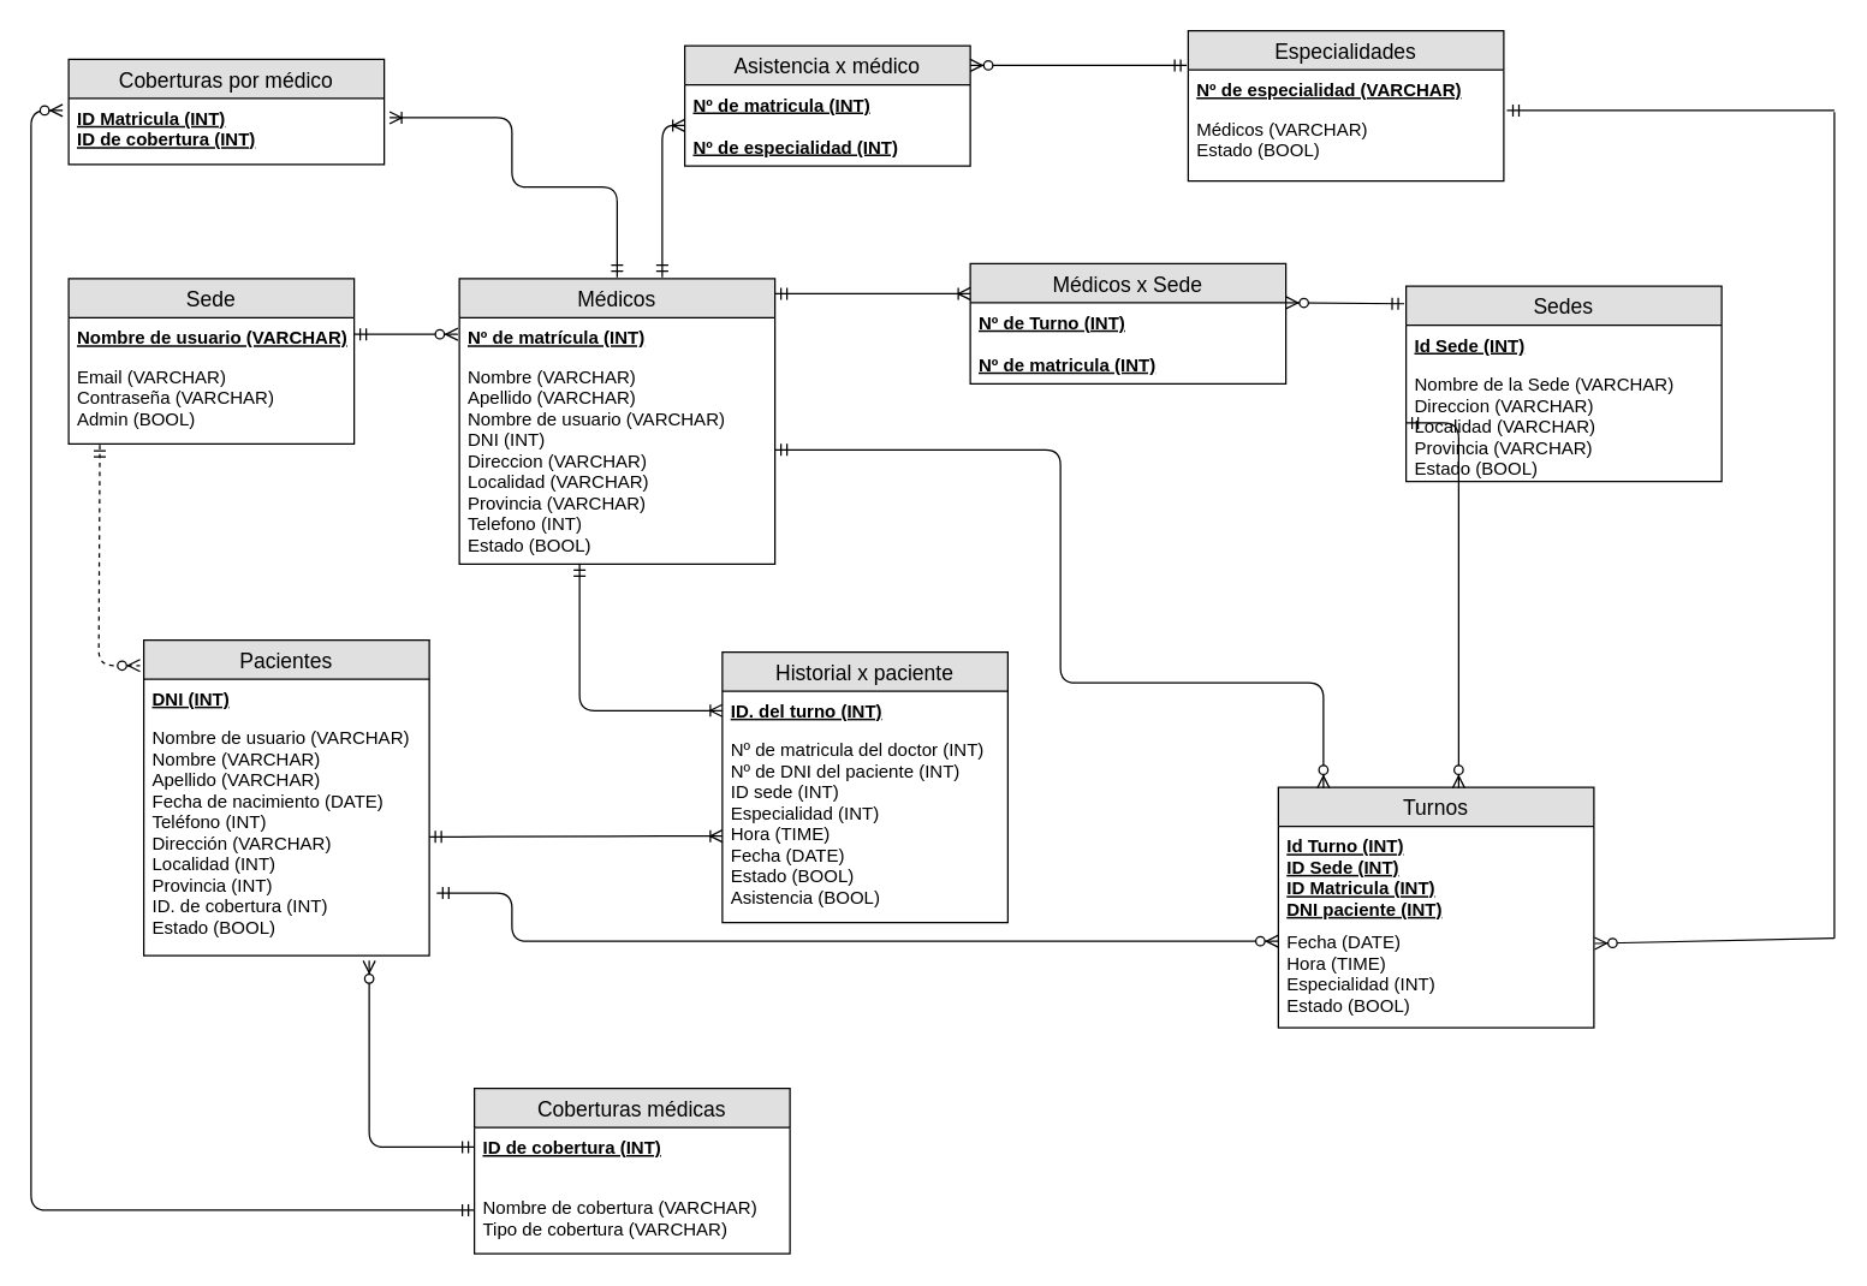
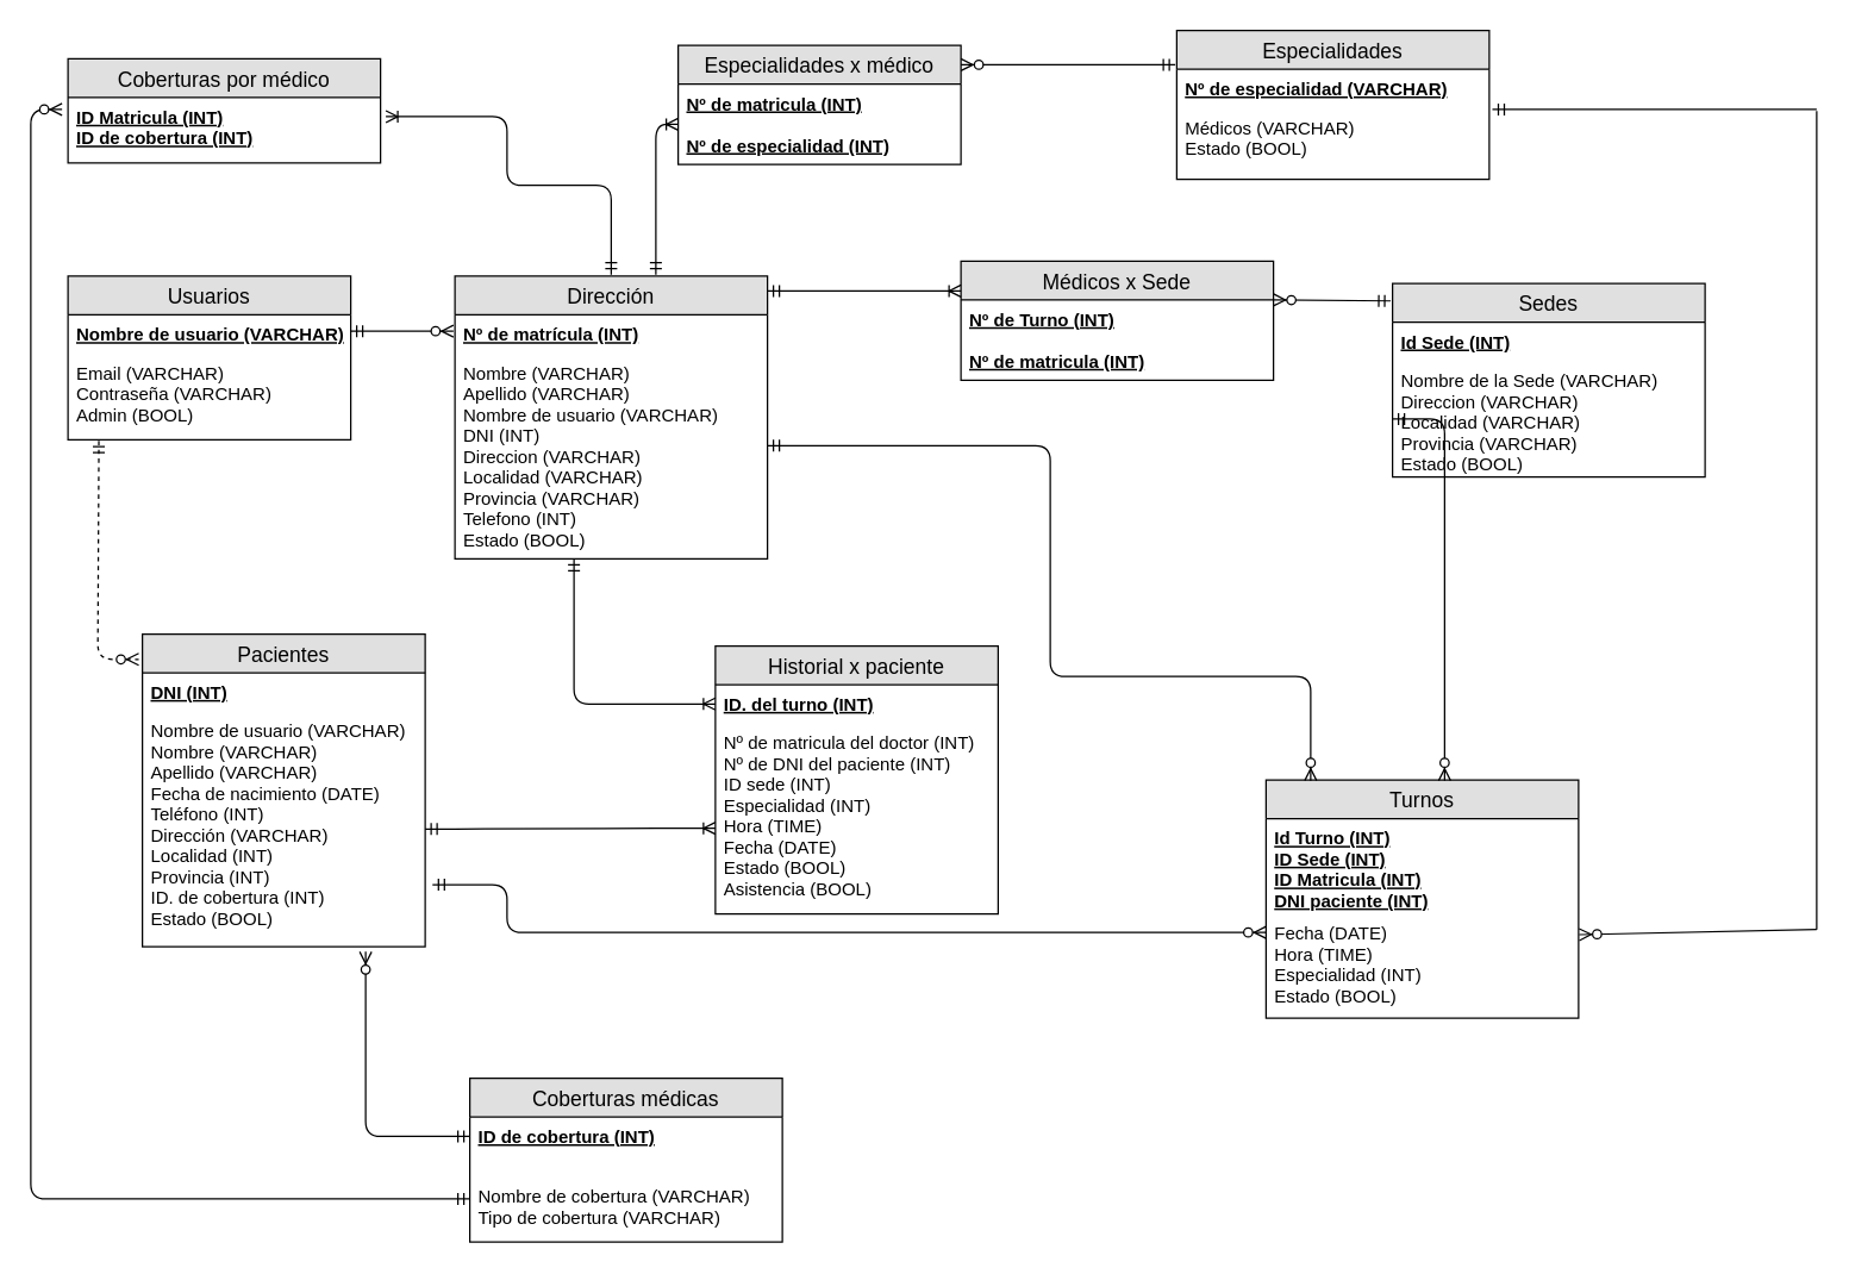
  <mxCell id="0" />
  <mxCell id="1" parent="0" />
- <mxCell id="2" value="Asistencia x médico" style="swimlane;fontStyle=0;childLayout=stackLayout;horizontal=1;startSize=26;fillColor=#e0e0e0;horizontalStack=0;resizeParent=1;resizeParentMax=0;resizeLast=0;collapsible=1;marginBottom=0;swimlaneFillColor=#ffffff;align=center;fontSize=14;" vertex="1" parent="1"><mxGeometry x="455" y="30" width="190" height="80" as="geometry" /></mxCell>
+ <mxCell id="2" value="Especialidades x médico" style="swimlane;fontStyle=0;childLayout=stackLayout;horizontal=1;startSize=26;fillColor=#e0e0e0;horizontalStack=0;resizeParent=1;resizeParentMax=0;resizeLast=0;collapsible=1;marginBottom=0;swimlaneFillColor=#ffffff;align=center;fontSize=14;" vertex="1" parent="1"><mxGeometry x="455" y="30" width="190" height="80" as="geometry" /></mxCell>
  <mxCell id="3" value="Nº de matricula (INT)&#10;&#10;Nº de especialidad (INT)" style="text;strokeColor=none;fillColor=none;spacingLeft=4;spacingRight=4;overflow=hidden;rotatable=0;points=[[0,0.5],[1,0.5]];portConstraint=eastwest;fontSize=12;fontStyle=5" vertex="1" parent="2"><mxGeometry y="26" width="190" height="54" as="geometry" /></mxCell>
  <mxCell id="4" value="Especialidades" style="swimlane;fontStyle=0;childLayout=stackLayout;horizontal=1;startSize=26;fillColor=#e0e0e0;horizontalStack=0;resizeParent=1;resizeParentMax=0;resizeLast=0;collapsible=1;marginBottom=0;swimlaneFillColor=#ffffff;align=center;fontSize=14;" vertex="1" parent="1"><mxGeometry x="790" y="20" width="210" height="100" as="geometry" /></mxCell>
  <mxCell id="5" value="Nº de especialidad (VARCHAR)" style="text;strokeColor=none;fillColor=none;spacingLeft=4;spacingRight=4;overflow=hidden;rotatable=0;points=[[0,0.5],[1,0.5]];portConstraint=eastwest;fontSize=12;fontStyle=5" vertex="1" parent="4"><mxGeometry y="26" width="210" height="26" as="geometry" /></mxCell>
  <mxCell id="6" value="Médicos (VARCHAR)&#10;Estado (BOOL)" style="text;strokeColor=none;fillColor=none;spacingLeft=4;spacingRight=4;overflow=hidden;rotatable=0;points=[[0,0.5],[1,0.5]];portConstraint=eastwest;fontSize=12;fontStyle=0" vertex="1" parent="4"><mxGeometry y="52" width="210" height="48" as="geometry" /></mxCell>
  <mxCell id="7" value="Coberturas por médico" style="swimlane;fontStyle=0;childLayout=stackLayout;horizontal=1;startSize=26;fillColor=#e0e0e0;horizontalStack=0;resizeParent=1;resizeParentMax=0;resizeLast=0;collapsible=1;marginBottom=0;swimlaneFillColor=#ffffff;align=center;fontSize=14;" vertex="1" parent="1"><mxGeometry x="45" y="39" width="210" height="70" as="geometry" /></mxCell>
  <mxCell id="8" value="ID Matricula (INT)&#10;ID de cobertura (INT)" style="text;strokeColor=none;fillColor=none;spacingLeft=4;spacingRight=4;overflow=hidden;rotatable=0;points=[[0,0.5],[1,0.5]];portConstraint=eastwest;fontSize=12;fontStyle=5" vertex="1" parent="7"><mxGeometry y="26" width="210" height="44" as="geometry" /></mxCell>
  <mxCell id="9" value="" style="group" vertex="1" connectable="0" parent="1"><mxGeometry x="45" y="175" width="1100" height="659" as="geometry" /></mxCell>
  <mxCell id="10" value="" style="group" vertex="1" connectable="0" parent="9"><mxGeometry width="1100" height="659" as="geometry" /></mxCell>
- <mxCell id="11" value="Sede" style="swimlane;fontStyle=0;childLayout=stackLayout;horizontal=1;startSize=26;fillColor=#e0e0e0;horizontalStack=0;resizeParent=1;resizeParentMax=0;resizeLast=0;collapsible=1;marginBottom=0;swimlaneFillColor=#ffffff;align=center;fontSize=14;" vertex="1" parent="10"><mxGeometry y="10" width="190" height="110" as="geometry" /></mxCell>
+ <mxCell id="11" value="Usuarios" style="swimlane;fontStyle=0;childLayout=stackLayout;horizontal=1;startSize=26;fillColor=#e0e0e0;horizontalStack=0;resizeParent=1;resizeParentMax=0;resizeLast=0;collapsible=1;marginBottom=0;swimlaneFillColor=#ffffff;align=center;fontSize=14;" vertex="1" parent="10"><mxGeometry y="10" width="190" height="110" as="geometry" /></mxCell>
  <mxCell id="12" value="Nombre de usuario (VARCHAR)" style="text;strokeColor=none;fillColor=none;spacingLeft=4;spacingRight=4;overflow=hidden;rotatable=0;points=[[0,0.5],[1,0.5]];portConstraint=eastwest;fontSize=12;fontStyle=5" vertex="1" parent="11"><mxGeometry y="26" width="190" height="26" as="geometry" /></mxCell>
  <mxCell id="13" value="Email (VARCHAR)&#10;Contraseña (VARCHAR)&#10;Admin (BOOL)" style="text;strokeColor=none;fillColor=none;spacingLeft=4;spacingRight=4;overflow=hidden;rotatable=0;points=[[0,0.5],[1,0.5]];portConstraint=eastwest;fontSize=12;" vertex="1" parent="11"><mxGeometry y="52" width="190" height="58" as="geometry" /></mxCell>
  <mxCell id="14" value="Pacientes" style="swimlane;fontStyle=0;childLayout=stackLayout;horizontal=1;startSize=26;fillColor=#e0e0e0;horizontalStack=0;resizeParent=1;resizeParentMax=0;resizeLast=0;collapsible=1;marginBottom=0;swimlaneFillColor=#ffffff;align=center;fontSize=14;" vertex="1" parent="10"><mxGeometry x="50" y="250.5" width="190" height="210" as="geometry" /></mxCell>
  <mxCell id="15" value="DNI (INT)" style="text;strokeColor=none;fillColor=none;spacingLeft=4;spacingRight=4;overflow=hidden;rotatable=0;points=[[0,0.5],[1,0.5]];portConstraint=eastwest;fontSize=12;fontStyle=5" vertex="1" parent="14"><mxGeometry y="26" width="190" height="26" as="geometry" /></mxCell>
  <mxCell id="16" value="Nombre de usuario (VARCHAR)&#10;Nombre (VARCHAR)&#10;Apellido (VARCHAR)&#10;Fecha de nacimiento (DATE)&#10;Teléfono (INT)&#10;Dirección (VARCHAR)&#10;Localidad (INT)&#10;Provincia (INT)&#10;ID. de cobertura (INT)&#10;Estado (BOOL)" style="text;strokeColor=none;fillColor=none;spacingLeft=4;spacingRight=4;overflow=hidden;rotatable=0;points=[[0,0.5],[1,0.5]];portConstraint=eastwest;fontSize=12;" vertex="1" parent="14"><mxGeometry y="52" width="190" height="158" as="geometry" /></mxCell>
  <mxCell id="17" value="Historial x paciente" style="swimlane;fontStyle=0;childLayout=stackLayout;horizontal=1;startSize=26;fillColor=#e0e0e0;horizontalStack=0;resizeParent=1;resizeParentMax=0;resizeLast=0;collapsible=1;marginBottom=0;swimlaneFillColor=#ffffff;align=center;fontSize=14;" vertex="1" parent="10"><mxGeometry x="435" y="258.5" width="190" height="180" as="geometry" /></mxCell>
  <mxCell id="18" value="ID. del turno (INT)" style="text;strokeColor=none;fillColor=none;spacingLeft=4;spacingRight=4;overflow=hidden;rotatable=0;points=[[0,0.5],[1,0.5]];portConstraint=eastwest;fontSize=12;fontStyle=5" vertex="1" parent="17"><mxGeometry y="26" width="190" height="26" as="geometry" /></mxCell>
  <mxCell id="19" value="Nº de matricula del doctor (INT)&#10;Nº de DNI del paciente (INT)&#10;ID sede (INT)&#10;Especialidad (INT)&#10;Hora (TIME)&#10;Fecha (DATE)&#10;Estado (BOOL)&#10;Asistencia (BOOL)" style="text;strokeColor=none;fillColor=none;spacingLeft=4;spacingRight=4;overflow=hidden;rotatable=0;points=[[0,0.5],[1,0.5]];portConstraint=eastwest;fontSize=12;" vertex="1" parent="17"><mxGeometry y="52" width="190" height="128" as="geometry" /></mxCell>
  <mxCell id="20" value="Coberturas médicas" style="swimlane;fontStyle=0;childLayout=stackLayout;horizontal=1;startSize=26;fillColor=#e0e0e0;horizontalStack=0;resizeParent=1;resizeParentMax=0;resizeLast=0;collapsible=1;marginBottom=0;swimlaneFillColor=#ffffff;align=center;fontSize=14;" vertex="1" parent="10"><mxGeometry x="270" y="549" width="210" height="110" as="geometry" /></mxCell>
  <mxCell id="21" value="ID de cobertura (INT)" style="text;strokeColor=none;fillColor=none;spacingLeft=4;spacingRight=4;overflow=hidden;rotatable=0;points=[[0,0.5],[1,0.5]];portConstraint=eastwest;fontSize=12;fontStyle=5" vertex="1" parent="20"><mxGeometry y="26" width="210" height="26" as="geometry" /></mxCell>
  <mxCell id="22" value="&#10;Nombre de cobertura (VARCHAR)&#10;Tipo de cobertura (VARCHAR)" style="text;strokeColor=none;fillColor=none;spacingLeft=4;spacingRight=4;overflow=hidden;rotatable=0;points=[[0,0.5],[1,0.5]];portConstraint=eastwest;fontSize=12;fontStyle=0" vertex="1" parent="20"><mxGeometry y="52" width="210" height="58" as="geometry" /></mxCell>
  <mxCell id="23" value="Sedes" style="swimlane;fontStyle=0;childLayout=stackLayout;horizontal=1;startSize=26;fillColor=#e0e0e0;horizontalStack=0;resizeParent=1;resizeParentMax=0;resizeLast=0;collapsible=1;marginBottom=0;swimlaneFillColor=#ffffff;align=center;fontSize=14;" vertex="1" parent="10"><mxGeometry x="890" y="15" width="210" height="130" as="geometry" /></mxCell>
  <mxCell id="24" value="Id Sede (INT)&#10;" style="text;strokeColor=none;fillColor=none;spacingLeft=4;spacingRight=4;overflow=hidden;rotatable=0;points=[[0,0.5],[1,0.5]];portConstraint=eastwest;fontSize=12;fontStyle=5" vertex="1" parent="23"><mxGeometry y="26" width="210" height="26" as="geometry" /></mxCell>
  <mxCell id="25" value="Nombre de la Sede (VARCHAR)&#10;Direccion (VARCHAR)&#10;Localidad (VARCHAR)&#10;Provincia (VARCHAR)&#10;Estado (BOOL)" style="text;strokeColor=none;fillColor=none;spacingLeft=4;spacingRight=4;overflow=hidden;rotatable=0;points=[[0,0.5],[1,0.5]];portConstraint=eastwest;fontSize=12;fontStyle=0" vertex="1" parent="23"><mxGeometry y="52" width="210" height="78" as="geometry" /></mxCell>
- <mxCell id="26" value="Médicos" style="swimlane;fontStyle=0;childLayout=stackLayout;horizontal=1;startSize=26;fillColor=#e0e0e0;horizontalStack=0;resizeParent=1;resizeParentMax=0;resizeLast=0;collapsible=1;marginBottom=0;swimlaneFillColor=#ffffff;align=center;fontSize=14;" vertex="1" parent="10"><mxGeometry x="260" y="10" width="210" height="190" as="geometry" /></mxCell>
+ <mxCell id="26" value="Dirección" style="swimlane;fontStyle=0;childLayout=stackLayout;horizontal=1;startSize=26;fillColor=#e0e0e0;horizontalStack=0;resizeParent=1;resizeParentMax=0;resizeLast=0;collapsible=1;marginBottom=0;swimlaneFillColor=#ffffff;align=center;fontSize=14;" vertex="1" parent="10"><mxGeometry x="260" y="10" width="210" height="190" as="geometry" /></mxCell>
  <mxCell id="27" value="Nº de matrícula (INT)" style="text;strokeColor=none;fillColor=none;spacingLeft=4;spacingRight=4;overflow=hidden;rotatable=0;points=[[0,0.5],[1,0.5]];portConstraint=eastwest;fontSize=12;fontStyle=5" vertex="1" parent="26"><mxGeometry y="26" width="210" height="26" as="geometry" /></mxCell>
  <mxCell id="28" value="Nombre (VARCHAR)&#10;Apellido (VARCHAR)&#10;Nombre de usuario (VARCHAR)&#10;DNI (INT)&#10;Direccion (VARCHAR)&#10;Localidad (VARCHAR)&#10;Provincia (VARCHAR)&#10;Telefono (INT)&#10;Estado (BOOL)" style="text;strokeColor=none;fillColor=none;spacingLeft=4;spacingRight=4;overflow=hidden;rotatable=0;points=[[0,0.5],[1,0.5]];portConstraint=eastwest;fontSize=12;fontStyle=0" vertex="1" parent="26"><mxGeometry y="52" width="210" height="138" as="geometry" /></mxCell>
  <mxCell id="29" value="Médicos x Sede" style="swimlane;fontStyle=0;childLayout=stackLayout;horizontal=1;startSize=26;fillColor=#e0e0e0;horizontalStack=0;resizeParent=1;resizeParentMax=0;resizeLast=0;collapsible=1;marginBottom=0;swimlaneFillColor=#ffffff;align=center;fontSize=14;" vertex="1" parent="10"><mxGeometry x="600" width="210" height="80" as="geometry" /></mxCell>
  <mxCell id="30" value="Nº de Turno (INT)&#10;&#10;Nº de matricula (INT)" style="text;strokeColor=none;fillColor=none;spacingLeft=4;spacingRight=4;overflow=hidden;rotatable=0;points=[[0,0.5],[1,0.5]];portConstraint=eastwest;fontSize=12;fontStyle=5" vertex="1" parent="29"><mxGeometry y="26" width="210" height="54" as="geometry" /></mxCell>
  <mxCell id="31" value="Turnos" style="swimlane;fontStyle=0;childLayout=stackLayout;horizontal=1;startSize=26;fillColor=#e0e0e0;horizontalStack=0;resizeParent=1;resizeParentMax=0;resizeLast=0;collapsible=1;marginBottom=0;swimlaneFillColor=#ffffff;align=center;fontSize=14;" vertex="1" parent="10"><mxGeometry x="805" y="348.5" width="210" height="160" as="geometry" /></mxCell>
  <mxCell id="32" value="Id Turno (INT)&#10;ID Sede (INT)&#10;ID Matricula (INT)&#10;DNI paciente (INT)" style="text;strokeColor=none;fillColor=none;spacingLeft=4;spacingRight=4;overflow=hidden;rotatable=0;points=[[0,0.5],[1,0.5]];portConstraint=eastwest;fontSize=12;fontStyle=5" vertex="1" parent="31"><mxGeometry y="26" width="210" height="64" as="geometry" /></mxCell>
  <mxCell id="33" value="Fecha (DATE)&#10;Hora (TIME)&#10;Especialidad (INT)&#10;Estado (BOOL)" style="text;strokeColor=none;fillColor=none;spacingLeft=4;spacingRight=4;overflow=hidden;rotatable=0;points=[[0,0.5],[1,0.5]];portConstraint=eastwest;fontSize=12;fontStyle=0" vertex="1" parent="31"><mxGeometry y="90" width="210" height="70" as="geometry" /></mxCell>
  <mxCell id="34" value="" style="fontSize=12;html=1;endArrow=ERzeroToMany;startArrow=ERmandOne;" edge="1" parent="10"><mxGeometry width="100" height="100" relative="1" as="geometry"><mxPoint x="190" y="47" as="sourcePoint" /><mxPoint x="259" y="47" as="targetPoint" /></mxGeometry></mxCell>
  <mxCell id="35" value="" style="fontSize=12;html=1;endArrow=ERzeroToMany;startArrow=ERmandOne;edgeStyle=orthogonalEdgeStyle;exitX=0.109;exitY=1.011;exitDx=0;exitDy=0;exitPerimeter=0;entryX=-0.013;entryY=0.081;entryDx=0;entryDy=0;entryPerimeter=0;dashed=1;" edge="1" parent="10" source="13" target="14"><mxGeometry width="100" height="100" relative="1" as="geometry"><mxPoint x="40" y="124" as="sourcePoint" /><mxPoint x="300" y="262" as="targetPoint" /><Array as="points"><mxPoint x="21" y="134" /><mxPoint x="20" y="267" /></Array></mxGeometry></mxCell>
  <mxCell id="36" value="" style="edgeStyle=entityRelationEdgeStyle;fontSize=12;html=1;endArrow=ERoneToMany;startArrow=ERmandOne;exitX=1;exitY=0.5;exitDx=0;exitDy=0;" edge="1" parent="10" source="16"><mxGeometry width="100" height="100" relative="1" as="geometry"><mxPoint x="590" y="324.5" as="sourcePoint" /><mxPoint x="435" y="381" as="targetPoint" /></mxGeometry></mxCell>
  <mxCell id="37" value="" style="fontSize=12;html=1;endArrow=ERoneToMany;startArrow=ERmandOne;entryX=0;entryY=0.5;entryDx=0;entryDy=0;edgeStyle=orthogonalEdgeStyle;" edge="1" parent="10" source="28" target="18"><mxGeometry width="100" height="100" relative="1" as="geometry"><mxPoint x="390" y="204" as="sourcePoint" /><mxPoint x="730.929" y="126" as="targetPoint" /><Array as="points"><mxPoint x="340" y="298" /></Array></mxGeometry></mxCell>
  <mxCell id="38" value="" style="fontSize=12;html=1;endArrow=ERzeroToMany;startArrow=ERmandOne;exitX=0;exitY=0.5;exitDx=0;exitDy=0;edgeStyle=elbowEdgeStyle;entryX=0.789;entryY=1.022;entryDx=0;entryDy=0;entryPerimeter=0;" edge="1" parent="10" source="21" target="16"><mxGeometry width="100" height="100" relative="1" as="geometry"><mxPoint x="475" y="364" as="sourcePoint" /><mxPoint x="200" y="484" as="targetPoint" /><Array as="points"><mxPoint x="200" y="514" /><mxPoint x="310" y="464" /></Array></mxGeometry></mxCell>
  <mxCell id="39" value="" style="fontSize=12;html=1;endArrow=ERoneToMany;startArrow=ERmandOne;entryX=0;entryY=0.25;entryDx=0;entryDy=0;" edge="1" parent="10" target="29"><mxGeometry width="100" height="100" relative="1" as="geometry"><mxPoint x="470" y="20" as="sourcePoint" /><mxPoint x="549.794" y="135.735" as="targetPoint" /></mxGeometry></mxCell>
  <mxCell id="40" value="" style="fontSize=12;html=1;endArrow=ERzeroToMany;startArrow=ERmandOne;exitX=-0.006;exitY=0.09;exitDx=0;exitDy=0;exitPerimeter=0;" edge="1" parent="10" source="23"><mxGeometry width="100" height="100" relative="1" as="geometry"><mxPoint x="883" y="26" as="sourcePoint" /><mxPoint x="810" y="26" as="targetPoint" /></mxGeometry></mxCell>
  <mxCell id="41" value="" style="fontSize=12;html=1;endArrow=ERzeroToMany;startArrow=ERmandOne;exitX=0;exitY=0.5;exitDx=0;exitDy=0;edgeStyle=orthogonalEdgeStyle;" edge="1" parent="10" source="25"><mxGeometry width="100" height="100" relative="1" as="geometry"><mxPoint x="860" y="192" as="sourcePoint" /><mxPoint x="925" y="349" as="targetPoint" /><Array as="points"><mxPoint x="925" y="179" /><mxPoint x="925" y="179" /></Array></mxGeometry></mxCell>
  <mxCell id="42" value="" style="fontSize=12;html=1;endArrow=ERzeroToMany;startArrow=ERmandOne;exitX=1;exitY=0.449;exitDx=0;exitDy=0;exitPerimeter=0;edgeStyle=orthogonalEdgeStyle;" edge="1" parent="10" source="28"><mxGeometry width="100" height="100" relative="1" as="geometry"><mxPoint x="600.167" y="104.833" as="sourcePoint" /><mxPoint x="835" y="349" as="targetPoint" /><Array as="points"><mxPoint x="660" y="124" /><mxPoint x="660" y="279" /><mxPoint x="835" y="279" /></Array></mxGeometry></mxCell>
  <mxCell id="43" value="" style="fontSize=12;html=1;endArrow=ERzeroToMany;startArrow=ERmandOne;edgeStyle=elbowEdgeStyle;exitX=1.026;exitY=0.737;exitDx=0;exitDy=0;exitPerimeter=0;" edge="1" parent="10" source="16"><mxGeometry width="100" height="100" relative="1" as="geometry"><mxPoint x="245" y="419" as="sourcePoint" /><mxPoint x="805" y="451" as="targetPoint" /><Array as="points"><mxPoint x="295" y="439" /><mxPoint x="510" y="451" /></Array></mxGeometry></mxCell>
  <mxCell id="44" value="" style="fontSize=12;html=1;endArrow=ERzeroToMany;startArrow=ERmandOne;exitX=0;exitY=0.5;exitDx=0;exitDy=0;edgeStyle=elbowEdgeStyle;entryX=-0.019;entryY=0.182;entryDx=0;entryDy=0;entryPerimeter=0;" edge="1" parent="1" source="22" target="8"><mxGeometry width="100" height="100" relative="1" as="geometry"><mxPoint x="270.088" y="804.853" as="sourcePoint" /><mxPoint x="20" y="184" as="targetPoint" /><Array as="points"><mxPoint x="20" y="594" /><mxPoint x="199.5" y="730.5" /><mxPoint x="309.5" y="680.5" /></Array></mxGeometry></mxCell>
  <mxCell id="45" value="" style="fontSize=12;html=1;endArrow=ERoneToMany;startArrow=ERmandOne;entryX=1.017;entryY=0.292;entryDx=0;entryDy=0;entryPerimeter=0;edgeStyle=orthogonalEdgeStyle;" edge="1" parent="1" target="8"><mxGeometry width="100" height="100" relative="1" as="geometry"><mxPoint x="410" y="184" as="sourcePoint" /><mxPoint x="500" y="134" as="targetPoint" /><Array as="points"><mxPoint x="410" y="124" /><mxPoint x="340" y="124" /><mxPoint x="340" y="78" /></Array></mxGeometry></mxCell>
  <mxCell id="46" value="" style="fontSize=12;html=1;endArrow=ERoneToMany;startArrow=ERmandOne;entryX=0;entryY=0.5;entryDx=0;entryDy=0;edgeStyle=orthogonalEdgeStyle;" edge="1" parent="1" target="3"><mxGeometry width="100" height="100" relative="1" as="geometry"><mxPoint x="440" y="184" as="sourcePoint" /><mxPoint x="268.571" y="87.857" as="targetPoint" /><Array as="points"><mxPoint x="440" y="83" /></Array></mxGeometry></mxCell>
  <mxCell id="47" value="" style="fontSize=12;html=1;endArrow=ERzeroToMany;startArrow=ERmandOne;entryX=1;entryY=0.163;entryDx=0;entryDy=0;entryPerimeter=0;" edge="1" parent="1" target="2"><mxGeometry width="100" height="100" relative="1" as="geometry"><mxPoint x="789" y="43" as="sourcePoint" /><mxPoint x="729" y="55.5" as="targetPoint" /></mxGeometry></mxCell>
  <mxCell id="48" value="" style="endArrow=none;html=1;" edge="1" parent="1"><mxGeometry width="50" height="50" relative="1" as="geometry"><mxPoint x="1220" y="624" as="sourcePoint" /><mxPoint x="1220" y="74" as="targetPoint" /></mxGeometry></mxCell>
  <mxCell id="49" value="" style="fontSize=12;html=1;endArrow=ERzeroToMany;endFill=1;entryX=1.002;entryY=0.2;entryDx=0;entryDy=0;entryPerimeter=0;" edge="1" parent="1" target="33"><mxGeometry width="100" height="100" relative="1" as="geometry"><mxPoint x="1220" y="624" as="sourcePoint" /><mxPoint x="1070" y="634" as="targetPoint" /></mxGeometry></mxCell>
  <mxCell id="50" value="" style="fontSize=12;html=1;endArrow=ERmandOne;entryX=1.01;entryY=0.021;entryDx=0;entryDy=0;entryPerimeter=0;" edge="1" parent="1" target="6"><mxGeometry width="100" height="100" relative="1" as="geometry"><mxPoint x="1220" y="73" as="sourcePoint" /><mxPoint x="1040" y="64" as="targetPoint" /></mxGeometry></mxCell>
